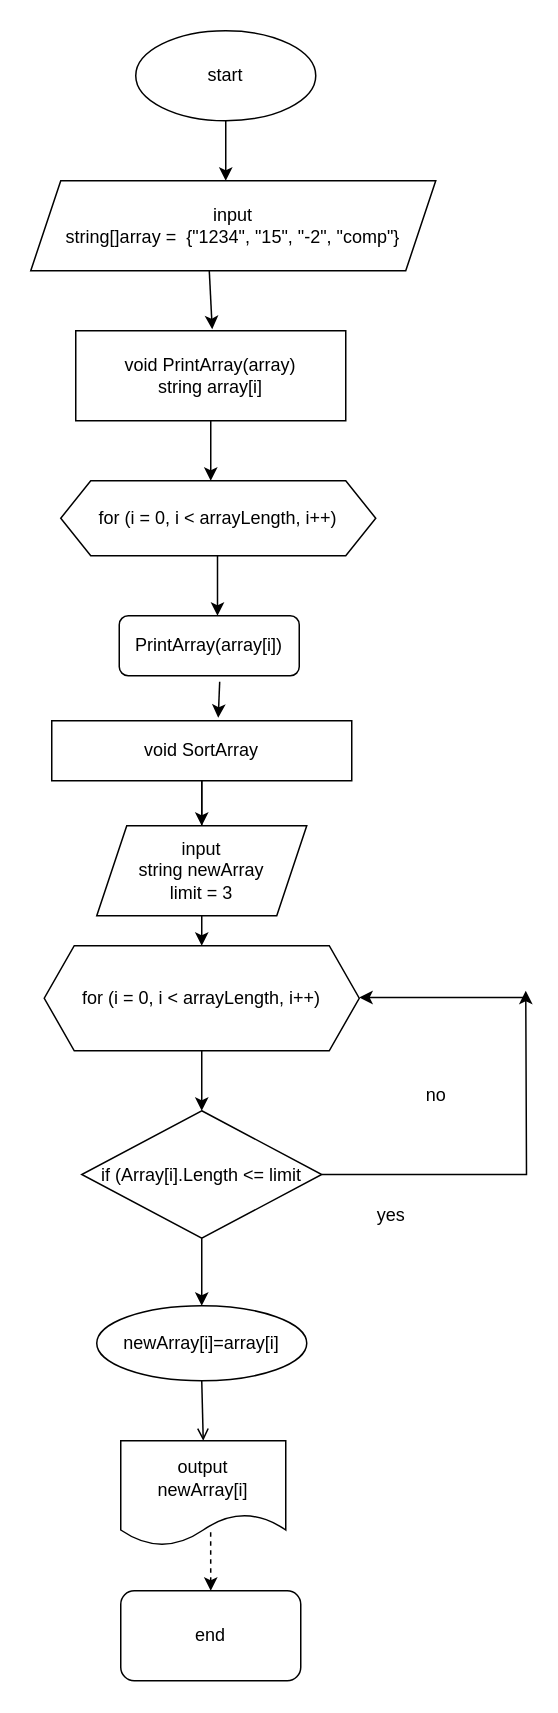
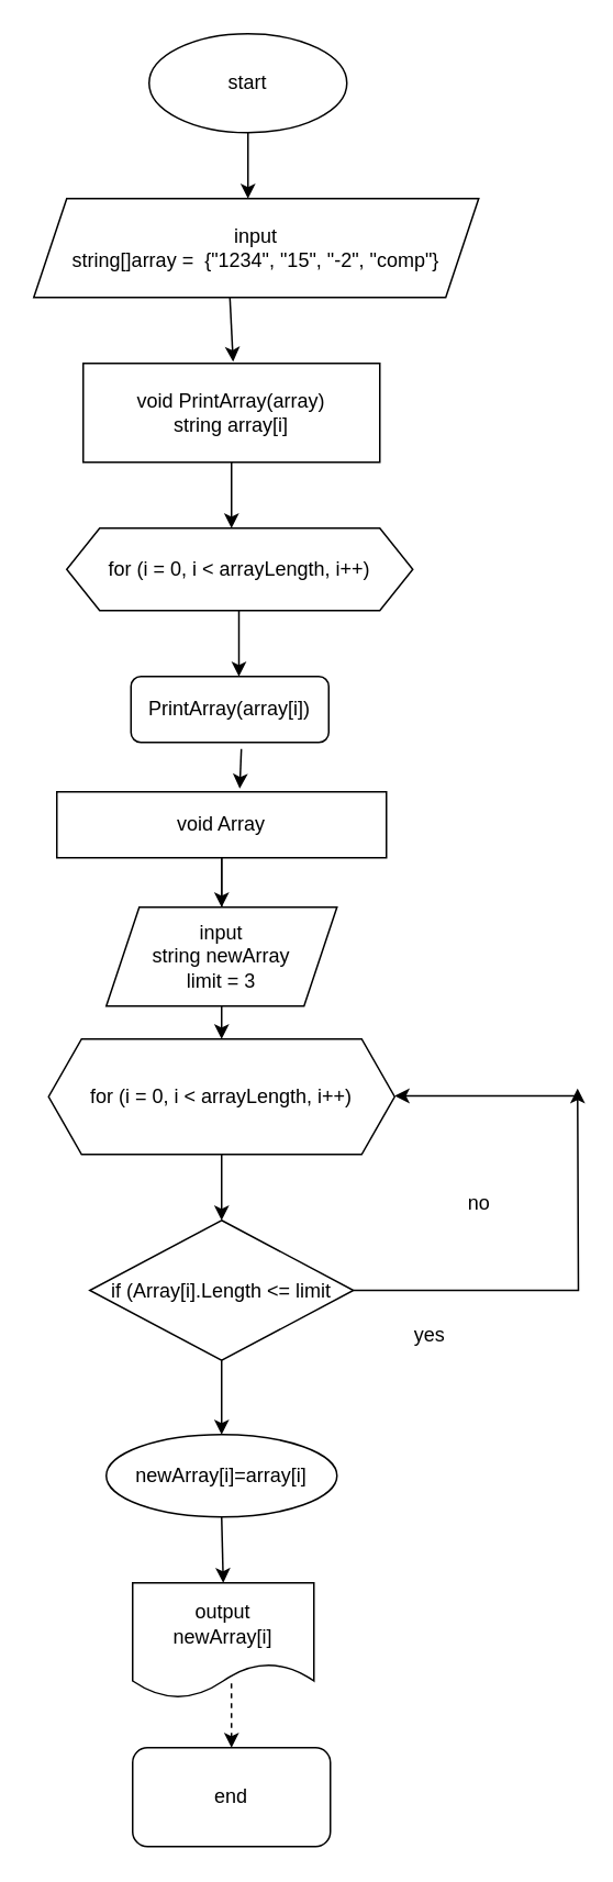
  <mxCell id="0" />
  <mxCell id="1" parent="0" />
  <mxCell id="2" value="start" style="ellipse;whiteSpace=wrap;html=1;" parent="1" vertex="1"><mxGeometry x="90" y="20" width="120" height="60" as="geometry" /></mxCell>
  <mxCell id="3" value="" style="endArrow=classic;html=1;rounded=0;exitX=0.5;exitY=1;exitDx=0;exitDy=0;" parent="1" source="2" edge="1"><mxGeometry width="50" height="50" relative="1" as="geometry"><mxPoint x="150" y="460" as="sourcePoint" /><mxPoint x="150" y="120" as="targetPoint" /><Array as="points"><mxPoint x="150" y="120" /></Array></mxGeometry></mxCell>
  <mxCell id="4" style="edgeStyle=orthogonalEdgeStyle;rounded=0;orthogonalLoop=1;jettySize=auto;html=1;exitX=0.5;exitY=1;exitDx=0;exitDy=0;" parent="1" source="5" edge="1"><mxGeometry relative="1" as="geometry"><mxPoint x="140" y="320" as="targetPoint" /><Array as="points"><mxPoint x="140" y="320" /><mxPoint x="140" y="320" /></Array></mxGeometry></mxCell>
  <mxCell id="5" value="void PrintArray(array)&lt;br&gt;string array[i]" style="rounded=0;whiteSpace=wrap;html=1;" parent="1" vertex="1"><mxGeometry x="50" y="220" width="180" height="60" as="geometry" /></mxCell>
  <mxCell id="6" value="" style="endArrow=classic;html=1;rounded=0;exitX=0.459;exitY=1.017;exitDx=0;exitDy=0;exitPerimeter=0;" parent="1" edge="1"><mxGeometry width="50" height="50" relative="1" as="geometry"><mxPoint x="139.02" y="180" as="sourcePoint" /><mxPoint x="140.99" y="218.98" as="targetPoint" /></mxGeometry></mxCell>
  <mxCell id="7" value="&lt;span style=&quot;&quot;&gt;input&lt;br&gt;string[]array =&amp;nbsp; {&quot;1234&quot;, &quot;15&quot;, &quot;-2&quot;, &quot;comp&quot;}&lt;/span&gt;" style="shape=parallelogram;perimeter=parallelogramPerimeter;whiteSpace=wrap;html=1;fixedSize=1;" parent="1" vertex="1"><mxGeometry x="20" y="120" width="270" height="60" as="geometry" /></mxCell>
  <mxCell id="8" value="for (i = 0, i &amp;lt; arrayLength, i++)&lt;br&gt;" style="shape=hexagon;perimeter=hexagonPerimeter2;whiteSpace=wrap;html=1;fixedSize=1;" parent="1" vertex="1"><mxGeometry x="29" y="630" width="210" height="70" as="geometry" /></mxCell>
  <mxCell id="9" value="" style="endArrow=classic;html=1;rounded=0;exitX=0.5;exitY=1;exitDx=0;exitDy=0;" parent="1" source="8" target="14" edge="1"><mxGeometry width="50" height="50" relative="1" as="geometry"><mxPoint x="170" y="590" as="sourcePoint" /><mxPoint x="140" y="590" as="targetPoint" /></mxGeometry></mxCell>
  <mxCell id="10" value="end" style="whiteSpace=wrap;html=1;rounded=1;" parent="1" vertex="1"><mxGeometry x="80" y="1060" width="120" height="60" as="geometry" /></mxCell>
  <mxCell id="11" value="newArray[i]=array[i]" style="ellipse;whiteSpace=wrap;html=1;" vertex="1" parent="1"><mxGeometry x="64" y="870" width="140" height="50" as="geometry" /></mxCell>
  <mxCell id="12" value="&lt;span style=&quot;&quot;&gt;output&lt;/span&gt;&lt;br style=&quot;&quot;&gt;&lt;span style=&quot;&quot;&gt;newArray[i]&lt;/span&gt;" style="shape=document;whiteSpace=wrap;html=1;boundedLbl=1;" vertex="1" parent="1"><mxGeometry x="80" y="960" width="110" height="70" as="geometry" /></mxCell>
  <mxCell id="13" style="edgeStyle=orthogonalEdgeStyle;rounded=0;orthogonalLoop=1;jettySize=auto;html=1;exitX=1;exitY=0.5;exitDx=0;exitDy=0;" edge="1" parent="1" source="14"><mxGeometry relative="1" as="geometry"><mxPoint x="350" y="660" as="targetPoint" /></mxGeometry></mxCell>
  <mxCell id="14" value="&lt;span style=&quot;&quot;&gt;if (Array[i].Length &amp;lt;= limit&lt;/span&gt;" style="rhombus;whiteSpace=wrap;html=1;" vertex="1" parent="1"><mxGeometry x="54" y="740" width="160" height="85" as="geometry" /></mxCell>
  <mxCell id="15" value="yes" style="text;html=1;align=center;verticalAlign=middle;resizable=0;points=[];autosize=1;strokeColor=none;fillColor=none;" vertex="1" parent="1"><mxGeometry x="245" y="800" width="30" height="20" as="geometry" /></mxCell>
  <mxCell id="16" value="" style="endArrow=classic;html=1;rounded=0;exitX=0.5;exitY=1;exitDx=0;exitDy=0;" edge="1" parent="1" source="14" target="11"><mxGeometry width="50" height="50" relative="1" as="geometry"><mxPoint x="160" y="820" as="sourcePoint" /><mxPoint x="-50" y="620" as="targetPoint" /></mxGeometry></mxCell>
- <mxCell id="17" value="void SortArray" style="rounded=0;whiteSpace=wrap;html=1;" vertex="1" parent="1"><mxGeometry x="34" y="480" width="200" height="40" as="geometry" /></mxCell>
+ <mxCell id="17" value="void Array" style="rounded=0;whiteSpace=wrap;html=1;" vertex="1" parent="1"><mxGeometry x="34" y="480" width="200" height="40" as="geometry" /></mxCell>
  <mxCell id="18" value="for (i = 0, i &amp;lt; arrayLength, i++)&lt;br&gt;" style="shape=hexagon;perimeter=hexagonPerimeter2;whiteSpace=wrap;html=1;fixedSize=1;" vertex="1" parent="1"><mxGeometry x="40" y="320" width="210" height="50" as="geometry" /></mxCell>
  <mxCell id="19" value="" style="endArrow=classic;html=1;rounded=0;" edge="1" parent="1"><mxGeometry width="50" height="50" relative="1" as="geometry"><mxPoint x="144.5" y="370" as="sourcePoint" /><mxPoint x="144.5" y="410" as="targetPoint" /></mxGeometry></mxCell>
  <mxCell id="20" value="" style="endArrow=classic;html=1;rounded=0;exitX=0.5;exitY=1;exitDx=0;exitDy=0;startArrow=none;" edge="1" parent="1" source="26" target="8"><mxGeometry width="50" height="50" relative="1" as="geometry"><mxPoint x="130" y="550" as="sourcePoint" /><mxPoint x="430" y="680" as="targetPoint" /></mxGeometry></mxCell>
  <mxCell id="21" value="" style="endArrow=classic;html=1;rounded=0;" edge="1" parent="1"><mxGeometry width="50" height="50" relative="1" as="geometry"><mxPoint x="349" y="664.5" as="sourcePoint" /><mxPoint x="239" y="664.5" as="targetPoint" /></mxGeometry></mxCell>
  <mxCell id="22" value="no" style="text;html=1;align=center;verticalAlign=middle;resizable=0;points=[];autosize=1;strokeColor=none;fillColor=none;" vertex="1" parent="1"><mxGeometry x="275" y="720" width="30" height="20" as="geometry" /></mxCell>
- <mxCell id="23" value="" style="endArrow=open;html=1;rounded=0;exitX=0.5;exitY=1;exitDx=0;exitDy=0;entryX=0.5;entryY=0;entryDx=0;entryDy=0;" edge="1" parent="1" source="11" target="12"><mxGeometry width="50" height="50" relative="1" as="geometry"><mxPoint x="380" y="820" as="sourcePoint" /><mxPoint x="430" y="770" as="targetPoint" /></mxGeometry></mxCell>
+ <mxCell id="23" value="" style="endArrow=classic;html=1;rounded=0;exitX=0.5;exitY=1;exitDx=0;exitDy=0;entryX=0.5;entryY=0;entryDx=0;entryDy=0;" edge="1" parent="1" source="11" target="12"><mxGeometry width="50" height="50" relative="1" as="geometry"><mxPoint x="380" y="820" as="sourcePoint" /><mxPoint x="430" y="770" as="targetPoint" /></mxGeometry></mxCell>
  <mxCell id="24" value="" style="endArrow=classic;html=1;rounded=0;entryX=0.5;entryY=0;entryDx=0;entryDy=0;exitX=0.545;exitY=0.871;exitDx=0;exitDy=0;exitPerimeter=0;dashed=1;" edge="1" parent="1" source="12" target="10"><mxGeometry width="50" height="50" relative="1" as="geometry"><mxPoint x="130" y="990" as="sourcePoint" /><mxPoint x="430" y="780" as="targetPoint" /></mxGeometry></mxCell>
  <mxCell id="25" value="" style="endArrow=classic;html=1;rounded=0;exitX=0.5;exitY=1;exitDx=0;exitDy=0;" edge="1" parent="1" source="17" target="26"><mxGeometry width="50" height="50" relative="1" as="geometry"><mxPoint x="130" y="510" as="sourcePoint" /><mxPoint x="430" y="780" as="targetPoint" /></mxGeometry></mxCell>
  <mxCell id="26" value="input &lt;br&gt;string newArray&lt;br&gt;limit = 3" style="shape=parallelogram;perimeter=parallelogramPerimeter;whiteSpace=wrap;html=1;fixedSize=1;" vertex="1" parent="1"><mxGeometry x="64" y="550" width="140" height="60" as="geometry" /></mxCell>
  <mxCell id="27" value="" style="endArrow=none;html=1;rounded=0;exitX=0.5;exitY=1;exitDx=0;exitDy=0;" edge="1" parent="1" source="17" target="26"><mxGeometry width="50" height="50" relative="1" as="geometry"><mxPoint x="134" y="510" as="sourcePoint" /><mxPoint x="134" y="630" as="targetPoint" /></mxGeometry></mxCell>
  <mxCell id="28" value="PrintArray(array[i])" style="rounded=1;whiteSpace=wrap;html=1;" vertex="1" parent="1"><mxGeometry x="79" y="410" width="120" height="40" as="geometry" /></mxCell>
  <mxCell id="29" value="" style="endArrow=classic;html=1;rounded=0;exitX=0.558;exitY=1.1;exitDx=0;exitDy=0;exitPerimeter=0;entryX=0.555;entryY=-0.05;entryDx=0;entryDy=0;entryPerimeter=0;" edge="1" parent="1" source="28" target="17"><mxGeometry width="50" height="50" relative="1" as="geometry"><mxPoint x="270" y="530" as="sourcePoint" /><mxPoint x="320" y="480" as="targetPoint" /></mxGeometry></mxCell>
